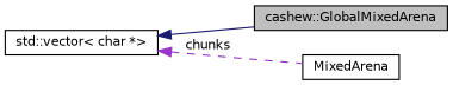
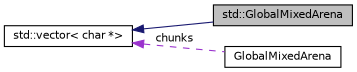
  digraph {
    rankdir=LR
    node [color=black fillcolor=white fontname=Helvetica fontsize=10 shape=record style=filled]
    edge [dir=back fontname=Helvetica fontsize=10 labelfontname=Helvetica labelfontsize=10]
-   n1 [fillcolor=grey75 fontcolor=black height=0.2 label="cashew::GlobalMixedArena" width=0.4]
-   n2 [height=0.2 label=MixedArena width=0.4]
+   n1 [fillcolor=grey75 fontcolor=black height=0.2 label="std::GlobalMixedArena" width=0.4]
+   n2 [height=0.2 label=GlobalMixedArena width=0.4]
    n3 [height=0.2 label="std::vector\< char *\>" width=0.4]
    n3 -> n1 [color=midnightblue style=solid]
    n3 -> n2 [color=darkorchid3 label=" chunks" style=dashed]
  }
